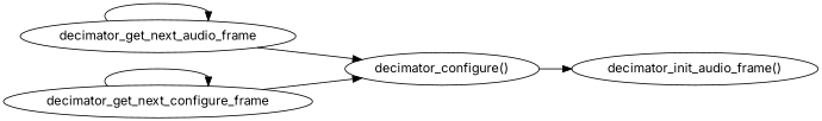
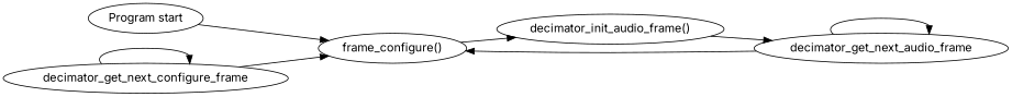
  digraph {
    fontname=Inter
    rankdir=LR
    node [fontname=Inter]
    edge [fontname=Inter]
-   n2 [label="decimator_configure()"]
+   n1 [label="Program start"]
+   n2 [label="frame_configure()"]
    n3 [label="decimator_init_audio_frame()"]
    n4 [label=decimator_get_next_audio_frame]
    n5 [label=decimator_get_next_configure_frame]
+   n1 -> n2
    n2 -> n3
+   n3 -> n4
    n4 -> n2
    n4 -> n4
    n5 -> n2
    n5 -> n5
  }
